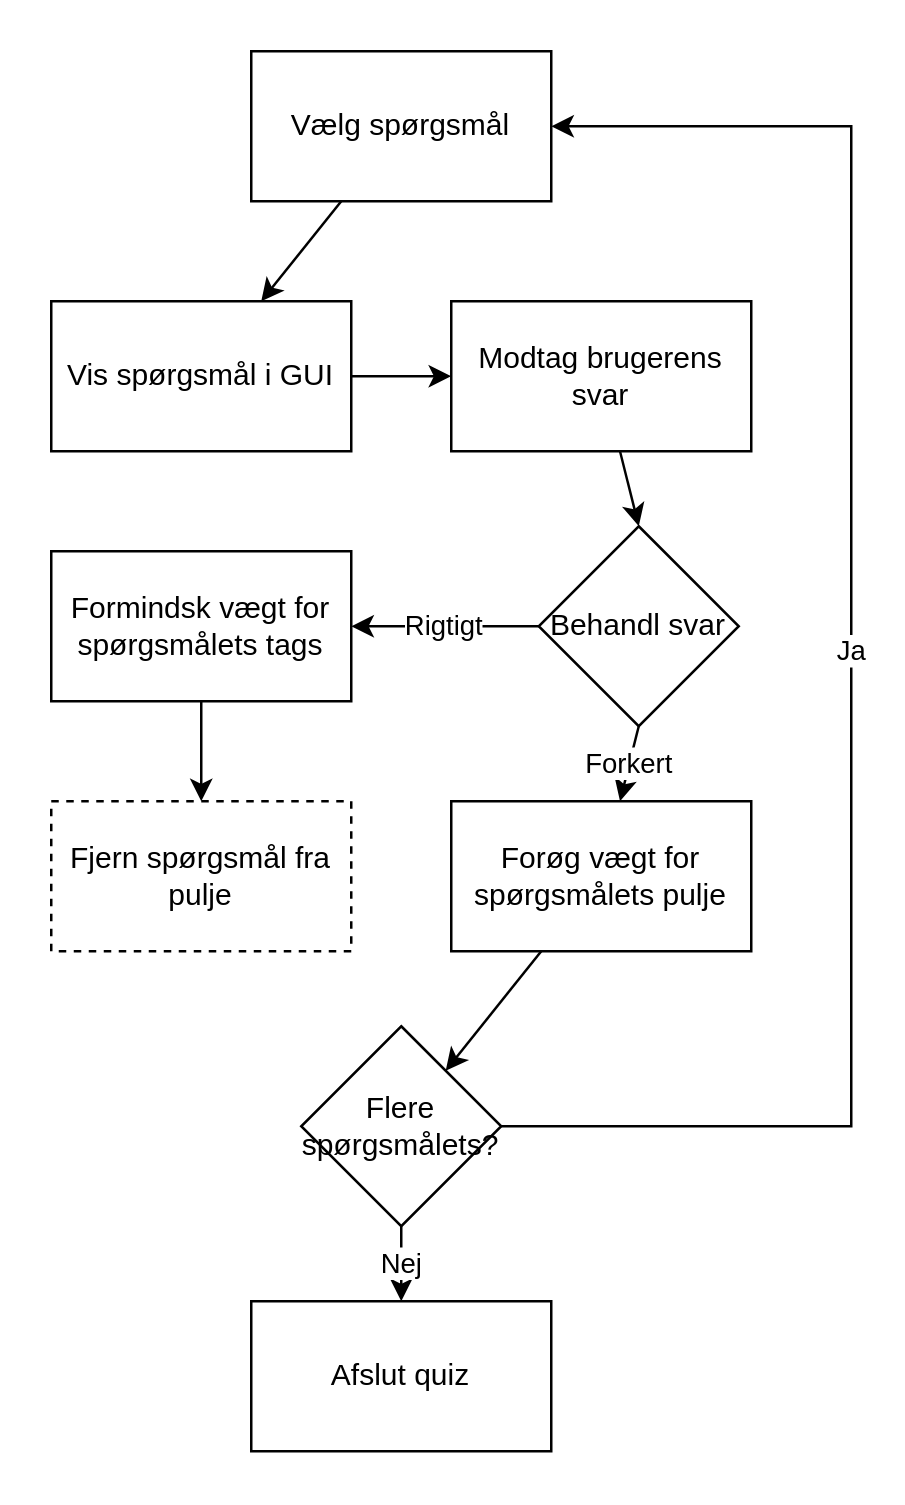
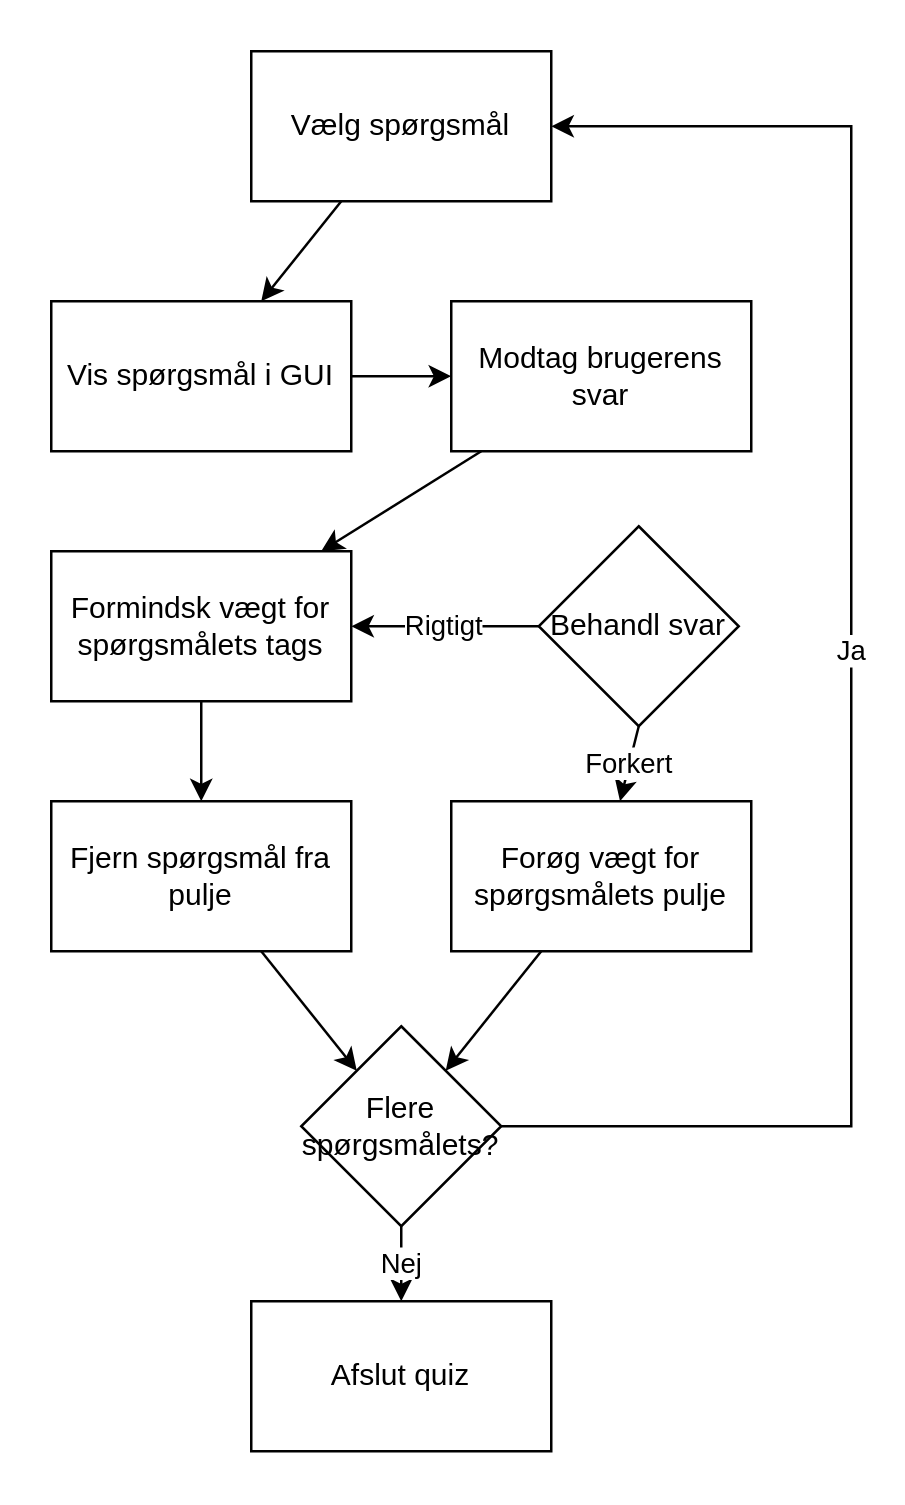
  <mxCell id="0" />
  <mxCell id="1" parent="0" />
  <mxCell id="2" value="&lt;div&gt;Vælg spørgsmål&lt;/div&gt;" style="rounded=0;whiteSpace=wrap;html=1;" vertex="1" parent="1"><mxGeometry x="100" y="20" width="120" height="60" as="geometry" /></mxCell>
  <mxCell id="3" value="Vis spørgsmål i GUI" style="rounded=0;whiteSpace=wrap;html=1;" vertex="1" parent="1"><mxGeometry x="20" y="120" width="120" height="60" as="geometry" /></mxCell>
  <mxCell id="4" value="Modtag brugerens svar" style="rounded=0;whiteSpace=wrap;html=1;" vertex="1" parent="1"><mxGeometry x="180" y="120" width="120" height="60" as="geometry" /></mxCell>
  <mxCell id="5" value="" style="endArrow=classic;html=1;rounded=0;" edge="1" parent="1" source="3" target="4"><mxGeometry width="50" height="50" relative="1" as="geometry"><mxPoint x="140" y="220" as="sourcePoint" /><mxPoint x="190" y="170" as="targetPoint" /></mxGeometry></mxCell>
  <mxCell id="6" value="" style="endArrow=classic;html=1;rounded=0;" edge="1" parent="1" source="2" target="3"><mxGeometry width="50" height="50" relative="1" as="geometry"><mxPoint x="140" y="220" as="sourcePoint" /><mxPoint x="190" y="170" as="targetPoint" /></mxGeometry></mxCell>
  <mxCell id="7" value="Behandl svar" style="rhombus;whiteSpace=wrap;html=1;" vertex="1" parent="1"><mxGeometry x="215" y="210" width="80" height="80" as="geometry" /></mxCell>
- <mxCell id="8" value="" style="endArrow=classic;html=1;rounded=0;entryX=0.5;entryY=0;entryDx=0;entryDy=0;" edge="1" parent="1" source="4" target="7"><mxGeometry width="50" height="50" relative="1" as="geometry"><mxPoint x="140" y="220" as="sourcePoint" /><mxPoint x="190" y="170" as="targetPoint" /></mxGeometry></mxCell>
+ <mxCell id="8" value="" style="endArrow=classic;html=1;rounded=0;" edge="1" parent="1" source="4" target="9"><mxGeometry width="50" height="50" relative="1" as="geometry"><mxPoint x="140" y="220" as="sourcePoint" /><mxPoint x="190" y="170" as="targetPoint" /></mxGeometry></mxCell>
  <mxCell id="9" value="Formindsk vægt for spørgsmålets tags" style="rounded=0;whiteSpace=wrap;html=1;" vertex="1" parent="1"><mxGeometry x="20" y="220" width="120" height="60" as="geometry" /></mxCell>
  <mxCell id="10" value="Rigtigt" style="endArrow=classic;html=1;rounded=0;exitX=0;exitY=0.5;exitDx=0;exitDy=0;entryX=1;entryY=0.5;entryDx=0;entryDy=0;" edge="1" parent="1" source="7" target="9"><mxGeometry width="50" height="50" relative="1" as="geometry"><mxPoint x="140" y="310" as="sourcePoint" /><mxPoint x="90" y="320" as="targetPoint" /></mxGeometry></mxCell>
  <mxCell id="11" value="Forkert" style="endArrow=classic;html=1;rounded=0;exitX=0.5;exitY=1;exitDx=0;exitDy=0;" edge="1" parent="1" source="7" target="12"><mxGeometry width="50" height="50" relative="1" as="geometry"><mxPoint x="140" y="310" as="sourcePoint" /><mxPoint x="220" y="320" as="targetPoint" /></mxGeometry></mxCell>
  <mxCell id="12" value="Forøg vægt for spørgsmålets pulje" style="rounded=0;whiteSpace=wrap;html=1;" vertex="1" parent="1"><mxGeometry x="180" y="320" width="120" height="60" as="geometry" /></mxCell>
- <mxCell id="13" value="Fjern spørgsmål fra pulje" style="rounded=0;whiteSpace=wrap;html=1;dashed=1;" vertex="1" parent="1"><mxGeometry x="20" y="320" width="120" height="60" as="geometry" /></mxCell>
+ <mxCell id="13" value="Fjern spørgsmål fra pulje" style="rounded=0;whiteSpace=wrap;html=1;" vertex="1" parent="1"><mxGeometry x="20" y="320" width="120" height="60" as="geometry" /></mxCell>
  <mxCell id="14" value="" style="endArrow=classic;html=1;rounded=0;" edge="1" parent="1" source="9" target="13"><mxGeometry width="50" height="50" relative="1" as="geometry"><mxPoint x="140" y="310" as="sourcePoint" /><mxPoint x="190" y="260" as="targetPoint" /></mxGeometry></mxCell>
  <mxCell id="15" value="Flere spørgsmålets?" style="rhombus;whiteSpace=wrap;html=1;" vertex="1" parent="1"><mxGeometry x="120" y="410" width="80" height="80" as="geometry" /></mxCell>
  <mxCell id="16" value="" style="endArrow=classic;html=1;rounded=0;" edge="1" parent="1" source="12" target="15"><mxGeometry width="50" height="50" relative="1" as="geometry"><mxPoint x="140" y="320" as="sourcePoint" /><mxPoint x="190" y="270" as="targetPoint" /></mxGeometry></mxCell>
+ <mxCell id="17" value="" style="endArrow=classic;html=1;rounded=0;" edge="1" parent="1" source="13" target="15"><mxGeometry width="50" height="50" relative="1" as="geometry"><mxPoint x="140" y="320" as="sourcePoint" /><mxPoint x="190" y="270" as="targetPoint" /></mxGeometry></mxCell>
  <mxCell id="18" value="Ja" style="endArrow=classic;html=1;rounded=0;exitX=1;exitY=0.5;exitDx=0;exitDy=0;entryX=1;entryY=0.5;entryDx=0;entryDy=0;" edge="1" parent="1" source="15" target="2"><mxGeometry width="50" height="50" relative="1" as="geometry"><mxPoint x="140" y="380" as="sourcePoint" /><mxPoint x="390" y="100" as="targetPoint" /><Array as="points"><mxPoint x="340" y="450" /><mxPoint x="340" y="50" /></Array></mxGeometry></mxCell>
  <mxCell id="19" value="Nej" style="endArrow=classic;html=1;rounded=0;" edge="1" parent="1" source="15" target="20"><mxGeometry width="50" height="50" relative="1" as="geometry"><mxPoint x="140" y="380" as="sourcePoint" /><mxPoint x="190" y="330" as="targetPoint" /></mxGeometry></mxCell>
  <mxCell id="20" value="&lt;div&gt;Afslut quiz&lt;/div&gt;" style="rounded=0;whiteSpace=wrap;html=1;" vertex="1" parent="1"><mxGeometry x="100" y="520" width="120" height="60" as="geometry" /></mxCell>
